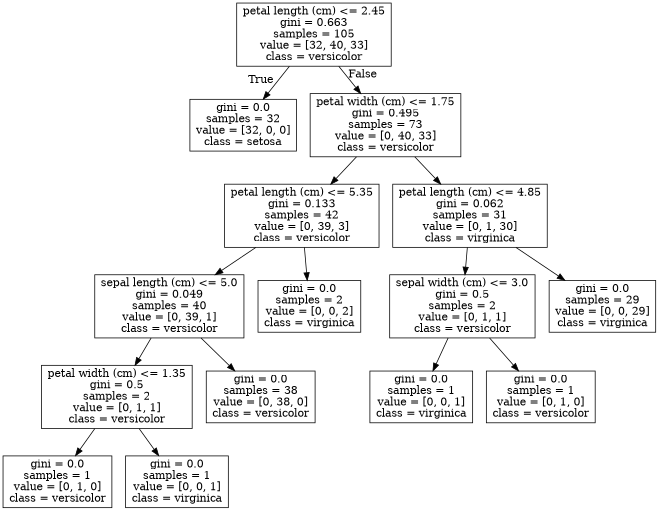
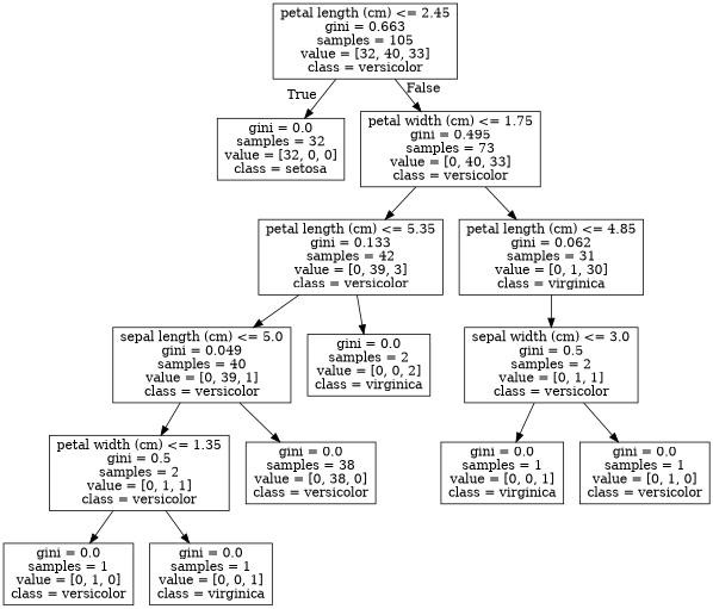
  digraph {
    node [shape=box]
    n1 [label="petal length (cm) <= 2.45\ngini = 0.663\nsamples = 105\nvalue = [32, 40, 33]\nclass = versicolor"]
    n2 [label="gini = 0.0\nsamples = 32\nvalue = [32, 0, 0]\nclass = setosa"]
    n3 [label="petal width (cm) <= 1.75\ngini = 0.495\nsamples = 73\nvalue = [0, 40, 33]\nclass = versicolor"]
    n4 [label="petal length (cm) <= 5.35\ngini = 0.133\nsamples = 42\nvalue = [0, 39, 3]\nclass = versicolor"]
    n5 [label="petal length (cm) <= 4.85\ngini = 0.062\nsamples = 31\nvalue = [0, 1, 30]\nclass = virginica"]
    n6 [label="sepal length (cm) <= 5.0\ngini = 0.049\nsamples = 40\nvalue = [0, 39, 1]\nclass = versicolor"]
    n7 [label="gini = 0.0\nsamples = 2\nvalue = [0, 0, 2]\nclass = virginica"]
    n8 [label="petal width (cm) <= 1.35\ngini = 0.5\nsamples = 2\nvalue = [0, 1, 1]\nclass = versicolor"]
    n9 [label="gini = 0.0\nsamples = 38\nvalue = [0, 38, 0]\nclass = versicolor"]
    n10 [label="gini = 0.0\nsamples = 1\nvalue = [0, 1, 0]\nclass = versicolor"]
    n11 [label="gini = 0.0\nsamples = 1\nvalue = [0, 0, 1]\nclass = virginica"]
    n12 [label="sepal width (cm) <= 3.0\ngini = 0.5\nsamples = 2\nvalue = [0, 1, 1]\nclass = versicolor"]
-   n13 [label="gini = 0.0\nsamples = 29\nvalue = [0, 0, 29]\nclass = virginica"]
    n14 [label="gini = 0.0\nsamples = 1\nvalue = [0, 0, 1]\nclass = virginica"]
    n15 [label="gini = 0.0\nsamples = 1\nvalue = [0, 1, 0]\nclass = versicolor"]
    n1 -> n2 [headlabel=True labelangle=45 labeldistance=2.5]
    n1 -> n3 [headlabel=False labelangle=-45 labeldistance=2.5]
    n3 -> n4
    n3 -> n5
    n4 -> n6
    n4 -> n7
    n5 -> n12
-   n5 -> n13
    n6 -> n8
    n6 -> n9
    n8 -> n10
    n8 -> n11
    n12 -> n14
    n12 -> n15
  }
